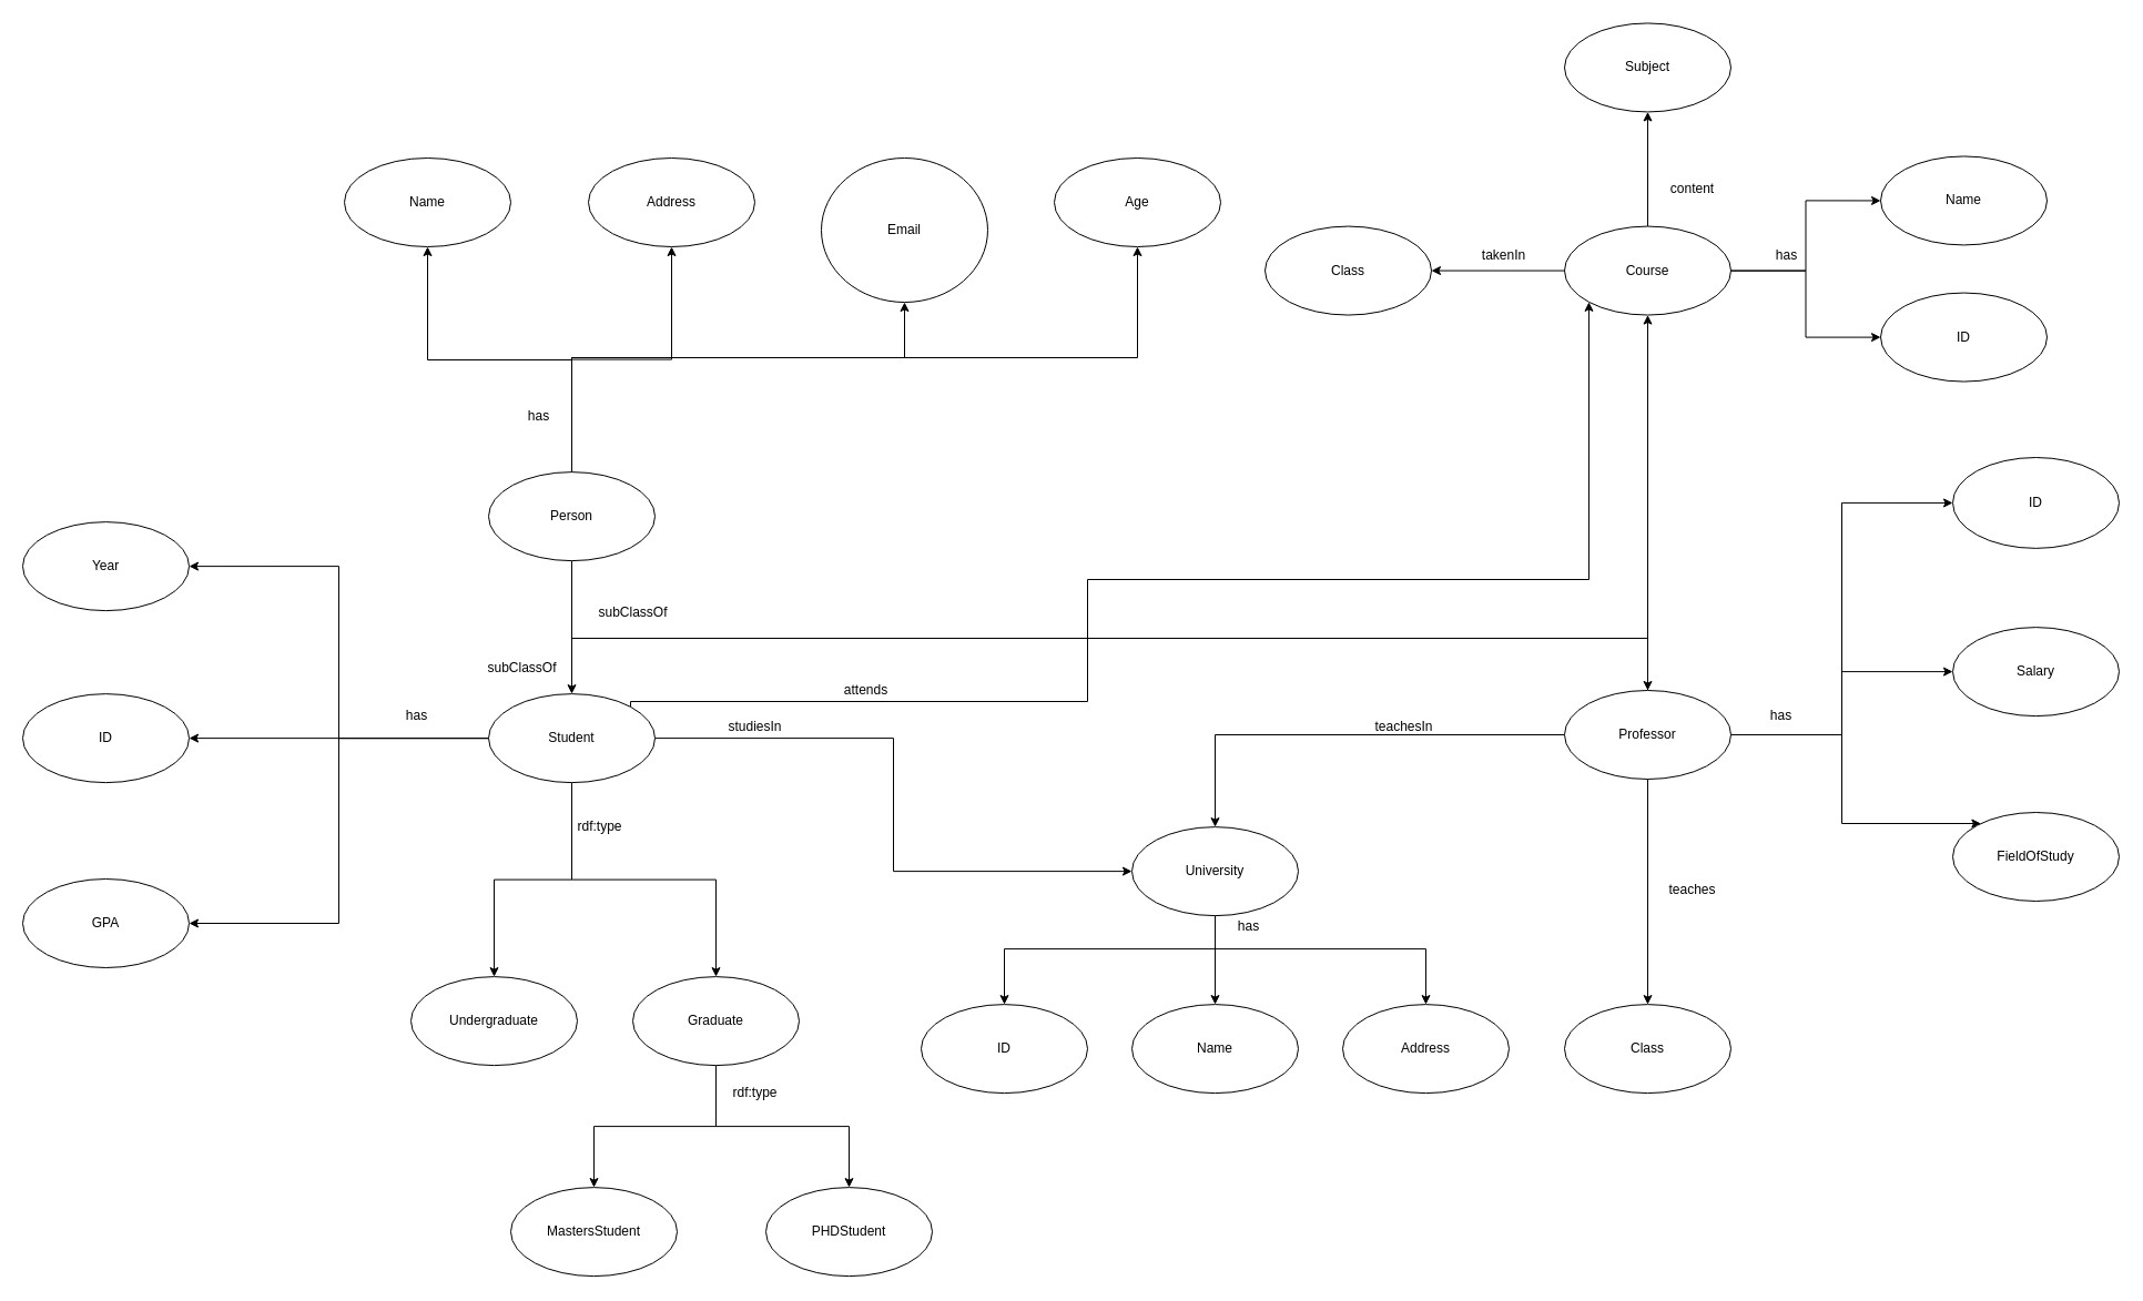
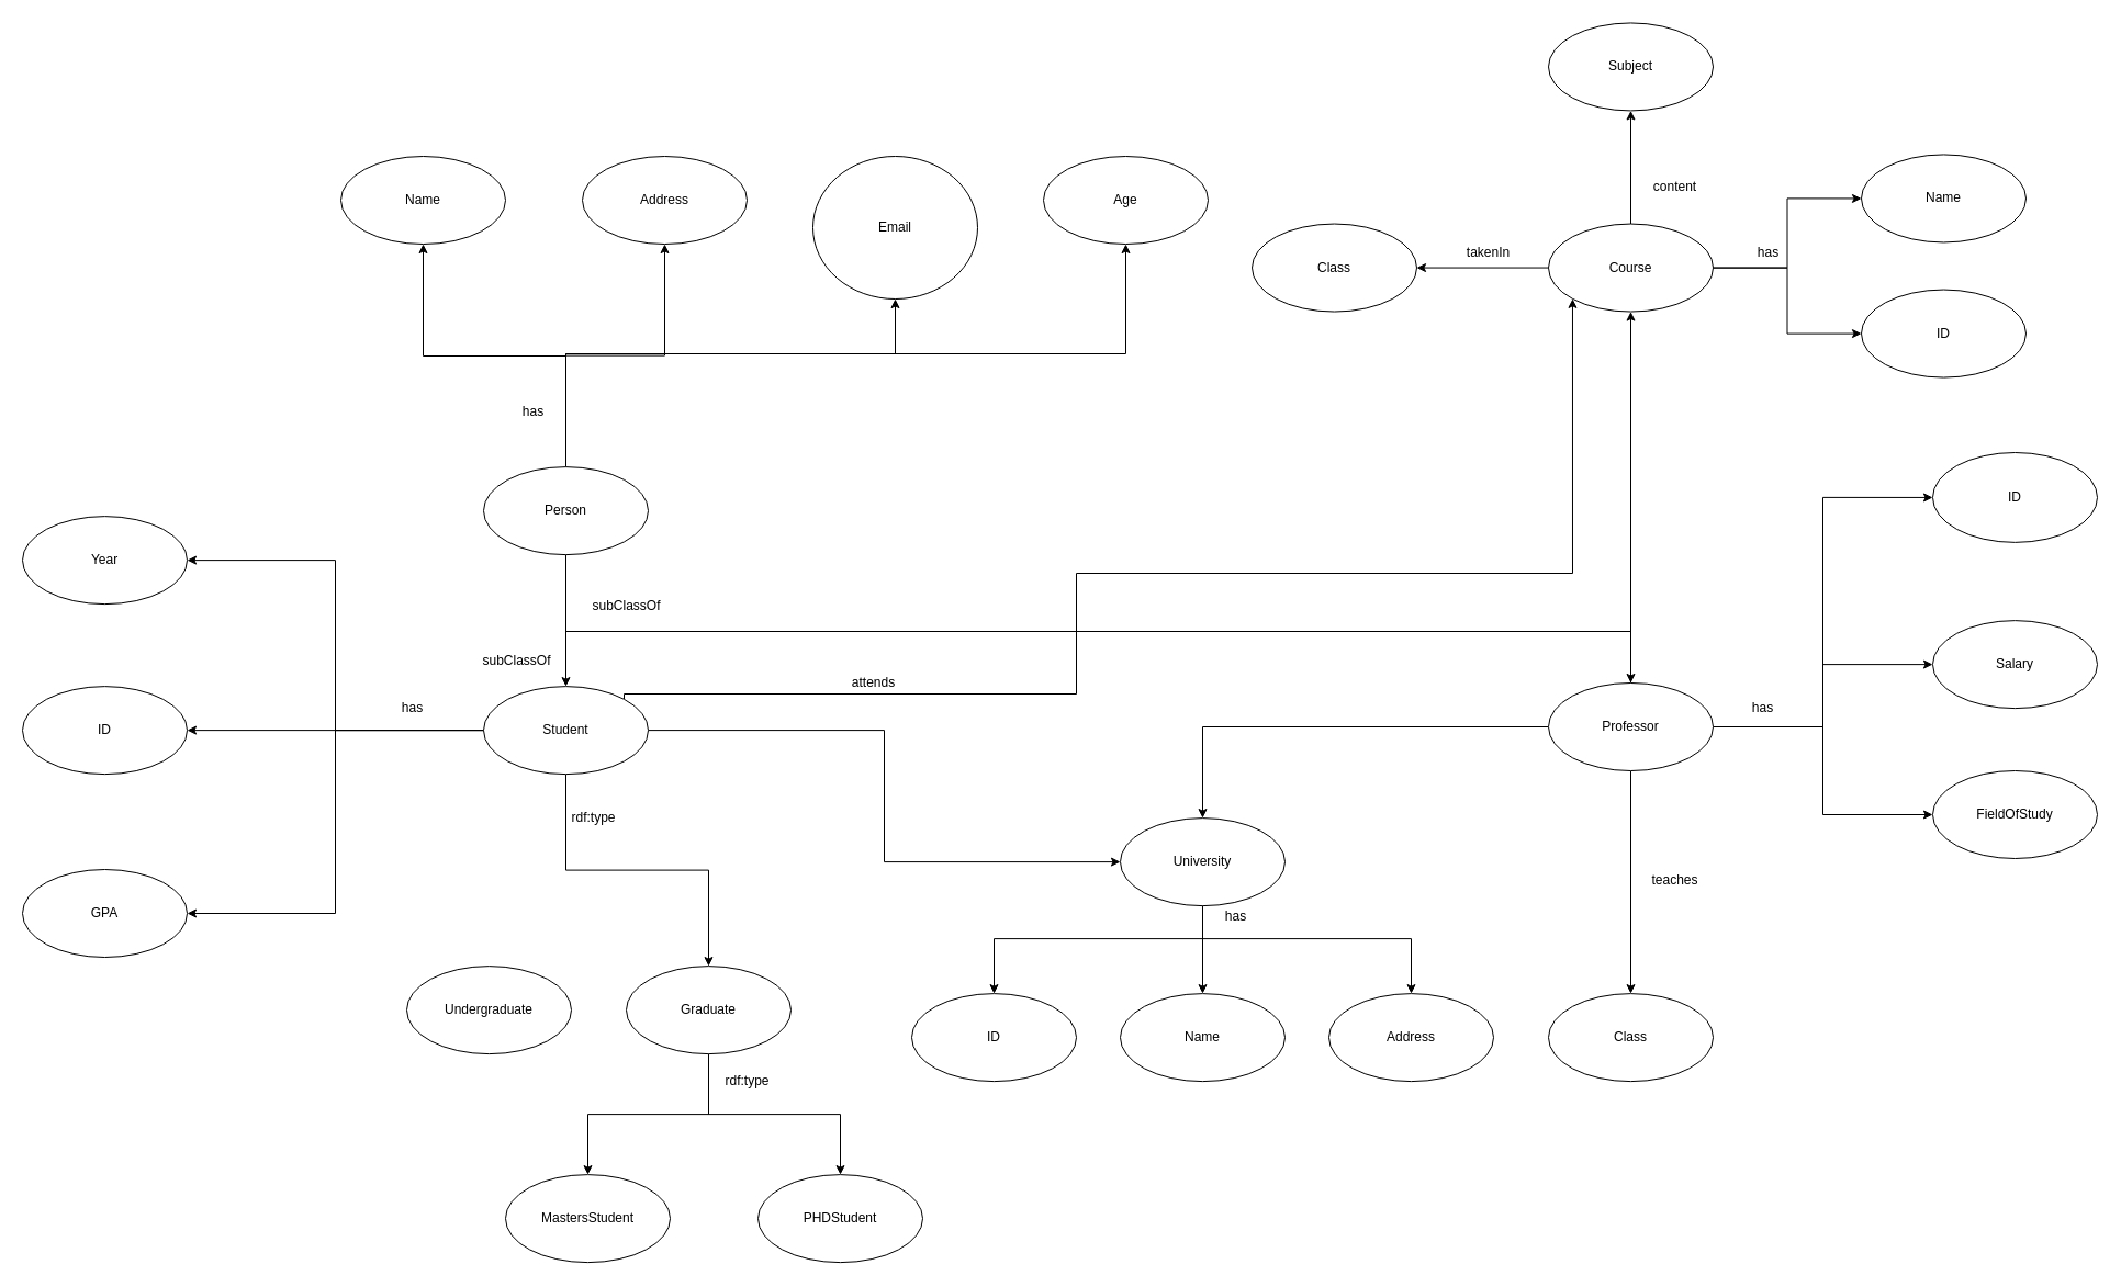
  <mxCell id="0" />
  <mxCell id="1" parent="0" />
  <mxCell id="2" style="edgeStyle=orthogonalEdgeStyle;rounded=0;orthogonalLoop=1;jettySize=auto;html=1;entryX=0.5;entryY=0;entryDx=0;entryDy=0;" edge="1" parent="1" source="9" target="14"><mxGeometry relative="1" as="geometry" /></mxCell>
  <mxCell id="3" style="edgeStyle=orthogonalEdgeStyle;rounded=0;orthogonalLoop=1;jettySize=auto;html=1;entryX=1;entryY=0.5;entryDx=0;entryDy=0;" edge="1" parent="1" source="9" target="17"><mxGeometry relative="1" as="geometry" /></mxCell>
  <mxCell id="4" style="edgeStyle=orthogonalEdgeStyle;rounded=0;orthogonalLoop=1;jettySize=auto;html=1;entryX=1;entryY=0.5;entryDx=0;entryDy=0;" edge="1" parent="1" source="9" target="10"><mxGeometry relative="1" as="geometry" /></mxCell>
- <mxCell id="5" style="edgeStyle=orthogonalEdgeStyle;rounded=0;orthogonalLoop=1;jettySize=auto;html=1;entryX=0.5;entryY=0;entryDx=0;entryDy=0;" edge="1" parent="1" source="9" target="11"><mxGeometry relative="1" as="geometry" /></mxCell>
  <mxCell id="6" style="edgeStyle=orthogonalEdgeStyle;rounded=0;orthogonalLoop=1;jettySize=auto;html=1;entryX=1;entryY=0.5;entryDx=0;entryDy=0;" edge="1" parent="1" source="9" target="38"><mxGeometry relative="1" as="geometry" /></mxCell>
  <mxCell id="7" style="edgeStyle=orthogonalEdgeStyle;rounded=0;orthogonalLoop=1;jettySize=auto;html=1;entryX=0;entryY=0.5;entryDx=0;entryDy=0;" edge="1" parent="1" source="9" target="51"><mxGeometry relative="1" as="geometry" /></mxCell>
  <mxCell id="8" style="edgeStyle=orthogonalEdgeStyle;rounded=0;orthogonalLoop=1;jettySize=auto;html=1;entryX=0;entryY=1;entryDx=0;entryDy=0;exitX=1;exitY=0;exitDx=0;exitDy=0;" edge="1" parent="1" source="9" target="46"><mxGeometry relative="1" as="geometry"><Array as="points"><mxPoint x="568" y="632" /><mxPoint x="980" y="632" /><mxPoint x="980" y="522" /><mxPoint x="1432" y="522" /></Array></mxGeometry></mxCell>
  <mxCell id="9" value="Student" style="ellipse;whiteSpace=wrap;html=1;" vertex="1" parent="1"><mxGeometry x="440" y="625.12" width="150" height="80" as="geometry" /></mxCell>
  <mxCell id="10" value="GPA" style="ellipse;whiteSpace=wrap;html=1;" vertex="1" parent="1"><mxGeometry x="20" y="792" width="150" height="80" as="geometry" /></mxCell>
  <mxCell id="11" value="Undergraduate" style="ellipse;whiteSpace=wrap;html=1;" vertex="1" parent="1"><mxGeometry x="370" y="880.12" width="150" height="80" as="geometry" /></mxCell>
  <mxCell id="12" style="edgeStyle=orthogonalEdgeStyle;rounded=0;orthogonalLoop=1;jettySize=auto;html=1;entryX=0.5;entryY=0;entryDx=0;entryDy=0;" edge="1" parent="1" source="14" target="15"><mxGeometry relative="1" as="geometry" /></mxCell>
  <mxCell id="13" style="edgeStyle=orthogonalEdgeStyle;rounded=0;orthogonalLoop=1;jettySize=auto;html=1;" edge="1" parent="1" source="14" target="16"><mxGeometry relative="1" as="geometry" /></mxCell>
  <mxCell id="14" value="Graduate" style="ellipse;whiteSpace=wrap;html=1;" vertex="1" parent="1"><mxGeometry x="570" y="880.12" width="150" height="80" as="geometry" /></mxCell>
  <mxCell id="15" value="MastersStudent" style="ellipse;whiteSpace=wrap;html=1;" vertex="1" parent="1"><mxGeometry x="460" y="1070.12" width="150" height="80" as="geometry" /></mxCell>
  <mxCell id="16" value="PHDStudent" style="ellipse;whiteSpace=wrap;html=1;" vertex="1" parent="1"><mxGeometry x="690" y="1070.12" width="150" height="80" as="geometry" /></mxCell>
  <mxCell id="17" value="ID" style="ellipse;whiteSpace=wrap;html=1;" vertex="1" parent="1"><mxGeometry x="20" y="625.12" width="150" height="80" as="geometry" /></mxCell>
  <mxCell id="18" style="edgeStyle=orthogonalEdgeStyle;rounded=0;orthogonalLoop=1;jettySize=auto;html=1;" edge="1" parent="1" source="24" target="9"><mxGeometry relative="1" as="geometry" /></mxCell>
  <mxCell id="19" style="edgeStyle=orthogonalEdgeStyle;rounded=0;orthogonalLoop=1;jettySize=auto;html=1;" edge="1" parent="1" source="24" target="28"><mxGeometry relative="1" as="geometry"><Array as="points"><mxPoint x="515" y="322" /><mxPoint x="1025" y="322" /></Array></mxGeometry></mxCell>
  <mxCell id="20" style="edgeStyle=orthogonalEdgeStyle;rounded=0;orthogonalLoop=1;jettySize=auto;html=1;entryX=0.5;entryY=0;entryDx=0;entryDy=0;" edge="1" parent="1" source="24" target="36"><mxGeometry relative="1" as="geometry"><Array as="points"><mxPoint x="515" y="575" /><mxPoint x="1485" y="575" /></Array></mxGeometry></mxCell>
  <mxCell id="21" style="edgeStyle=orthogonalEdgeStyle;rounded=0;orthogonalLoop=1;jettySize=auto;html=1;entryX=0.5;entryY=1;entryDx=0;entryDy=0;" edge="1" parent="1" source="24" target="26"><mxGeometry relative="1" as="geometry"><Array as="points"><mxPoint x="515" y="324" /><mxPoint x="385" y="324" /></Array></mxGeometry></mxCell>
  <mxCell id="22" style="edgeStyle=orthogonalEdgeStyle;rounded=0;orthogonalLoop=1;jettySize=auto;html=1;entryX=0.5;entryY=1;entryDx=0;entryDy=0;" edge="1" parent="1" source="24" target="25"><mxGeometry relative="1" as="geometry" /></mxCell>
  <mxCell id="23" style="edgeStyle=orthogonalEdgeStyle;rounded=0;orthogonalLoop=1;jettySize=auto;html=1;entryX=0.5;entryY=1;entryDx=0;entryDy=0;" edge="1" parent="1" source="24" target="27"><mxGeometry relative="1" as="geometry"><Array as="points"><mxPoint x="515" y="322" /><mxPoint x="815" y="322" /></Array></mxGeometry></mxCell>
  <mxCell id="24" value="Person" style="ellipse;whiteSpace=wrap;html=1;" vertex="1" parent="1"><mxGeometry x="440" y="425.12" width="150" height="80" as="geometry" /></mxCell>
  <mxCell id="25" value="Address" style="ellipse;whiteSpace=wrap;html=1;" vertex="1" parent="1"><mxGeometry x="530" y="142" width="150" height="80" as="geometry" /></mxCell>
  <mxCell id="26" value="Name" style="ellipse;whiteSpace=wrap;html=1;" vertex="1" parent="1"><mxGeometry x="310" y="142" width="150" height="80" as="geometry" /></mxCell>
  <mxCell id="27" value="Email" style="ellipse;whiteSpace=wrap;html=1;" vertex="1" parent="1"><mxGeometry x="740" y="142" width="150" height="130" as="geometry" /></mxCell>
  <mxCell id="28" value="Age" style="ellipse;whiteSpace=wrap;html=1;" vertex="1" parent="1"><mxGeometry x="950" y="142" width="150" height="80" as="geometry" /></mxCell>
  <mxCell id="29" value="subClassOf" style="text;html=1;align=center;verticalAlign=middle;resizable=0;points=[];autosize=1;strokeColor=none;fillColor=none;" vertex="1" parent="1"><mxGeometry x="430" y="592" width="80" height="20" as="geometry" /></mxCell>
  <mxCell id="30" style="edgeStyle=orthogonalEdgeStyle;rounded=0;orthogonalLoop=1;jettySize=auto;html=1;" edge="1" parent="1" source="36" target="39"><mxGeometry relative="1" as="geometry"><Array as="points"><mxPoint x="1660" y="662" /><mxPoint x="1660" y="742" /></Array></mxGeometry></mxCell>
  <mxCell id="31" style="edgeStyle=orthogonalEdgeStyle;rounded=0;orthogonalLoop=1;jettySize=auto;html=1;entryX=0;entryY=0.5;entryDx=0;entryDy=0;" edge="1" parent="1" source="36" target="40"><mxGeometry relative="1" as="geometry" /></mxCell>
  <mxCell id="32" style="edgeStyle=orthogonalEdgeStyle;rounded=0;orthogonalLoop=1;jettySize=auto;html=1;" edge="1" parent="1" source="36" target="51"><mxGeometry relative="1" as="geometry" /></mxCell>
  <mxCell id="33" style="edgeStyle=orthogonalEdgeStyle;rounded=0;orthogonalLoop=1;jettySize=auto;html=1;entryX=0;entryY=0.5;entryDx=0;entryDy=0;" edge="1" parent="1" source="36" target="37"><mxGeometry relative="1" as="geometry" /></mxCell>
  <mxCell id="34" style="edgeStyle=orthogonalEdgeStyle;rounded=0;orthogonalLoop=1;jettySize=auto;html=1;" edge="1" parent="1" source="36" target="56"><mxGeometry relative="1" as="geometry" /></mxCell>
  <mxCell id="35" style="edgeStyle=orthogonalEdgeStyle;rounded=0;orthogonalLoop=1;jettySize=auto;html=1;entryX=0.5;entryY=1;entryDx=0;entryDy=0;" edge="1" parent="1" source="36" target="46"><mxGeometry relative="1" as="geometry" /></mxCell>
  <mxCell id="36" value="Professor" style="ellipse;whiteSpace=wrap;html=1;" vertex="1" parent="1"><mxGeometry x="1410" y="622" width="150" height="80" as="geometry" /></mxCell>
  <mxCell id="37" value="ID" style="ellipse;whiteSpace=wrap;html=1;" vertex="1" parent="1"><mxGeometry x="1760" y="412" width="150" height="81.88" as="geometry" /></mxCell>
  <mxCell id="38" value="Year" style="ellipse;whiteSpace=wrap;html=1;" vertex="1" parent="1"><mxGeometry x="20" y="470.12" width="150" height="80" as="geometry" /></mxCell>
- <mxCell id="39" value="FieldOfStudy" style="ellipse;whiteSpace=wrap;html=1;" vertex="1" parent="1"><mxGeometry x="1760" y="732" width="150" height="80" as="geometry" /></mxCell>
+ <mxCell id="39" value="FieldOfStudy" style="ellipse;whiteSpace=wrap;html=1;" vertex="1" parent="1"><mxGeometry x="1760" y="702" width="150" height="80" as="geometry" /></mxCell>
  <mxCell id="40" value="Salary" style="ellipse;whiteSpace=wrap;html=1;" vertex="1" parent="1"><mxGeometry x="1760" y="565.12" width="150" height="80" as="geometry" /></mxCell>
  <mxCell id="41" value="ID" style="ellipse;whiteSpace=wrap;html=1;" vertex="1" parent="1"><mxGeometry x="1695" y="263.56" width="150" height="80" as="geometry" /></mxCell>
  <mxCell id="42" style="edgeStyle=orthogonalEdgeStyle;rounded=0;orthogonalLoop=1;jettySize=auto;html=1;" edge="1" parent="1" source="46" target="41"><mxGeometry relative="1" as="geometry" /></mxCell>
  <mxCell id="43" style="edgeStyle=orthogonalEdgeStyle;rounded=0;orthogonalLoop=1;jettySize=auto;html=1;entryX=0;entryY=0.5;entryDx=0;entryDy=0;" edge="1" parent="1" source="46" target="47"><mxGeometry relative="1" as="geometry" /></mxCell>
  <mxCell id="44" style="edgeStyle=orthogonalEdgeStyle;rounded=0;orthogonalLoop=1;jettySize=auto;html=1;" edge="1" parent="1" source="46" target="61"><mxGeometry relative="1" as="geometry" /></mxCell>
  <mxCell id="45" style="edgeStyle=orthogonalEdgeStyle;rounded=0;orthogonalLoop=1;jettySize=auto;html=1;" edge="1" parent="1" source="46" target="59"><mxGeometry relative="1" as="geometry" /></mxCell>
  <mxCell id="46" value="Course" style="ellipse;whiteSpace=wrap;html=1;" vertex="1" parent="1"><mxGeometry x="1410" y="203.56" width="150" height="80" as="geometry" /></mxCell>
  <mxCell id="47" value="Name" style="ellipse;whiteSpace=wrap;html=1;" vertex="1" parent="1"><mxGeometry x="1695" y="140.44" width="150" height="80" as="geometry" /></mxCell>
  <mxCell id="48" value="" style="edgeStyle=orthogonalEdgeStyle;rounded=0;orthogonalLoop=1;jettySize=auto;html=1;" edge="1" parent="1" source="51" target="53"><mxGeometry relative="1" as="geometry" /></mxCell>
  <mxCell id="49" style="edgeStyle=orthogonalEdgeStyle;rounded=0;orthogonalLoop=1;jettySize=auto;html=1;" edge="1" parent="1" source="51" target="52"><mxGeometry relative="1" as="geometry"><Array as="points"><mxPoint x="1095" y="855.12" /><mxPoint x="905" y="855.12" /></Array></mxGeometry></mxCell>
  <mxCell id="50" style="edgeStyle=orthogonalEdgeStyle;rounded=0;orthogonalLoop=1;jettySize=auto;html=1;entryX=0.5;entryY=0;entryDx=0;entryDy=0;" edge="1" parent="1" source="51" target="54"><mxGeometry relative="1" as="geometry"><Array as="points"><mxPoint x="1095" y="855.12" /><mxPoint x="1285" y="855.12" /></Array></mxGeometry></mxCell>
  <mxCell id="51" value="University" style="ellipse;whiteSpace=wrap;html=1;" vertex="1" parent="1"><mxGeometry x="1020" y="745.12" width="150" height="80" as="geometry" /></mxCell>
  <mxCell id="52" value="ID" style="ellipse;whiteSpace=wrap;html=1;" vertex="1" parent="1"><mxGeometry x="830" y="905.12" width="150" height="80" as="geometry" /></mxCell>
  <mxCell id="53" value="Name" style="ellipse;whiteSpace=wrap;html=1;" vertex="1" parent="1"><mxGeometry x="1020" y="905.12" width="150" height="80" as="geometry" /></mxCell>
  <mxCell id="54" value="Address" style="ellipse;whiteSpace=wrap;html=1;" vertex="1" parent="1"><mxGeometry x="1210" y="905.12" width="150" height="80" as="geometry" /></mxCell>
- <mxCell id="55" value="teachesIn" style="text;html=1;align=center;verticalAlign=middle;resizable=0;points=[];autosize=1;strokeColor=none;fillColor=none;" vertex="1" parent="1"><mxGeometry x="1230" y="645.12" width="70" height="20" as="geometry" /></mxCell>
  <mxCell id="56" value="Class" style="ellipse;whiteSpace=wrap;html=1;" vertex="1" parent="1"><mxGeometry x="1410" y="905.12" width="150" height="80" as="geometry" /></mxCell>
  <mxCell id="57" value="teaches" style="text;html=1;align=center;verticalAlign=middle;resizable=0;points=[];autosize=1;strokeColor=none;fillColor=none;" vertex="1" parent="1"><mxGeometry x="1495" y="792" width="60" height="20" as="geometry" /></mxCell>
  <mxCell id="58" value="rdf:type" style="text;html=1;align=center;verticalAlign=middle;resizable=0;points=[];autosize=1;strokeColor=none;fillColor=none;" vertex="1" parent="1"><mxGeometry x="650" y="975.12" width="60" height="20" as="geometry" /></mxCell>
  <mxCell id="59" value="Class" style="ellipse;whiteSpace=wrap;html=1;" vertex="1" parent="1"><mxGeometry x="1140" y="203.56" width="150" height="80" as="geometry" /></mxCell>
  <mxCell id="60" value="takenIn" style="text;html=1;align=center;verticalAlign=middle;resizable=0;points=[];autosize=1;strokeColor=none;fillColor=none;" vertex="1" parent="1"><mxGeometry x="1330" y="220.44" width="50" height="20" as="geometry" /></mxCell>
  <mxCell id="61" value="Subject" style="ellipse;whiteSpace=wrap;html=1;" vertex="1" parent="1"><mxGeometry x="1410" y="20.44" width="150" height="80" as="geometry" /></mxCell>
  <mxCell id="62" value="content" style="text;html=1;align=center;verticalAlign=middle;resizable=0;points=[];autosize=1;strokeColor=none;fillColor=none;" vertex="1" parent="1"><mxGeometry x="1500" y="160.44" width="50" height="20" as="geometry" /></mxCell>
- <mxCell id="63" value="studiesIn" style="text;html=1;align=center;verticalAlign=middle;resizable=0;points=[];autosize=1;strokeColor=none;fillColor=none;" vertex="1" parent="1"><mxGeometry x="650" y="645.12" width="60" height="20" as="geometry" /></mxCell>
  <mxCell id="64" value="has" style="text;html=1;align=center;verticalAlign=middle;resizable=0;points=[];autosize=1;strokeColor=none;fillColor=none;" vertex="1" parent="1"><mxGeometry x="1595" y="220.44" width="30" height="20" as="geometry" /></mxCell>
  <mxCell id="65" value="has" style="text;html=1;align=center;verticalAlign=middle;resizable=0;points=[];autosize=1;strokeColor=none;fillColor=none;" vertex="1" parent="1"><mxGeometry x="1590" y="635.12" width="30" height="20" as="geometry" /></mxCell>
  <mxCell id="66" value="has" style="text;html=1;align=center;verticalAlign=middle;resizable=0;points=[];autosize=1;strokeColor=none;fillColor=none;" vertex="1" parent="1"><mxGeometry x="470" y="365.12" width="30" height="20" as="geometry" /></mxCell>
  <mxCell id="67" value="has" style="text;html=1;align=center;verticalAlign=middle;resizable=0;points=[];autosize=1;strokeColor=none;fillColor=none;" vertex="1" parent="1"><mxGeometry x="360" y="635.12" width="30" height="20" as="geometry" /></mxCell>
  <mxCell id="68" value="rdf:type" style="text;html=1;align=center;verticalAlign=middle;resizable=0;points=[];autosize=1;strokeColor=none;fillColor=none;" vertex="1" parent="1"><mxGeometry x="510" y="735.12" width="60" height="20" as="geometry" /></mxCell>
  <mxCell id="69" value="has" style="text;html=1;align=center;verticalAlign=middle;resizable=0;points=[];autosize=1;strokeColor=none;fillColor=none;" vertex="1" parent="1"><mxGeometry x="1110" y="825.12" width="30" height="20" as="geometry" /></mxCell>
  <mxCell id="70" value="subClassOf" style="text;html=1;align=center;verticalAlign=middle;resizable=0;points=[];autosize=1;strokeColor=none;fillColor=none;" vertex="1" parent="1"><mxGeometry x="530" y="542" width="80" height="20" as="geometry" /></mxCell>
- <mxCell id="71" value="attends" style="text;html=1;align=center;verticalAlign=middle;resizable=0;points=[];autosize=1;strokeColor=none;fillColor=none;" vertex="1" parent="1"><mxGeometry x="755" y="612" width="50" height="20" as="geometry" /></mxCell>
+ <mxCell id="71" value="attends" style="text;html=1;align=center;verticalAlign=middle;resizable=0;points=[];autosize=1;strokeColor=none;fillColor=none;" vertex="1" parent="1"><mxGeometry x="770" y="612" width="50" height="20" as="geometry" /></mxCell>
